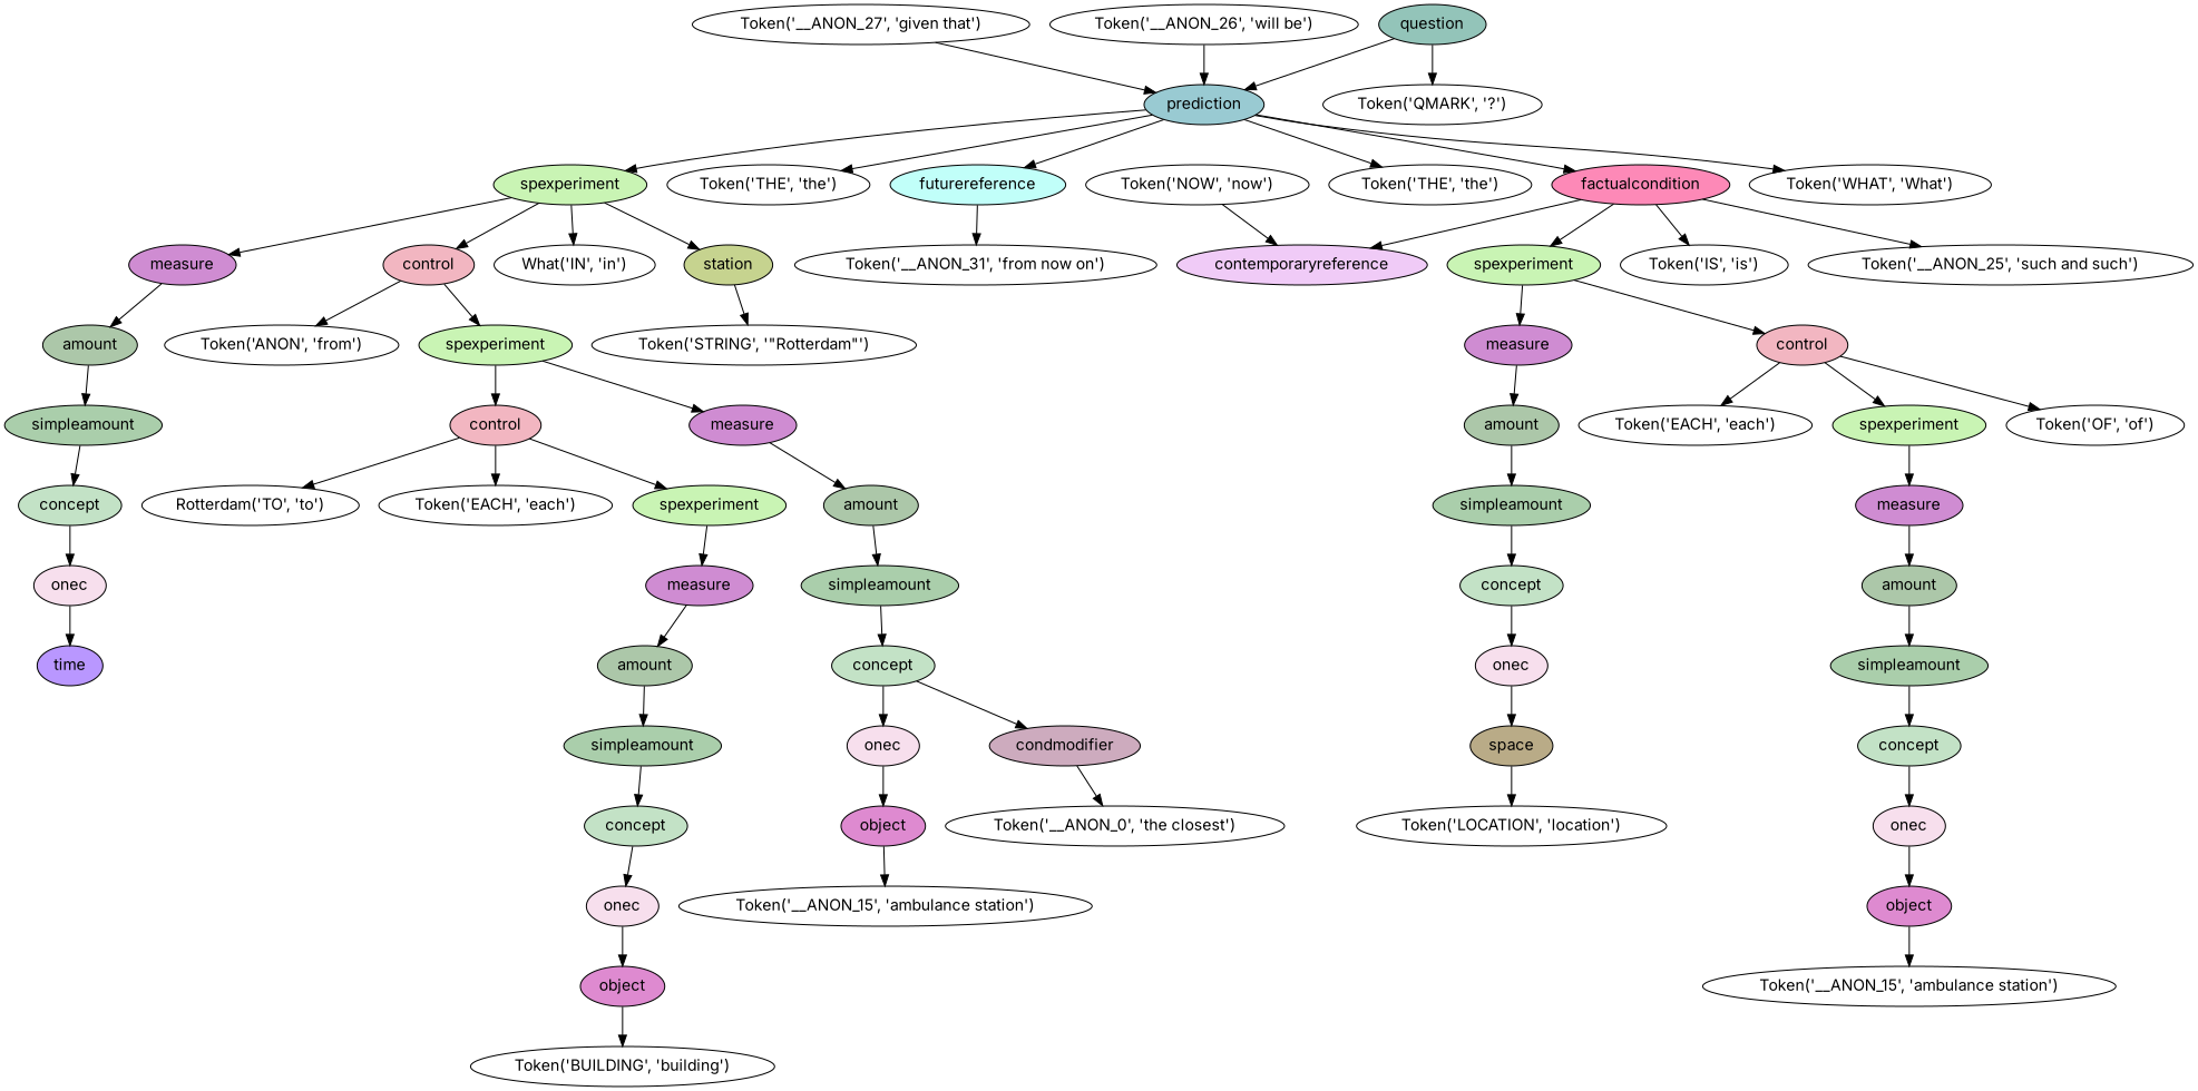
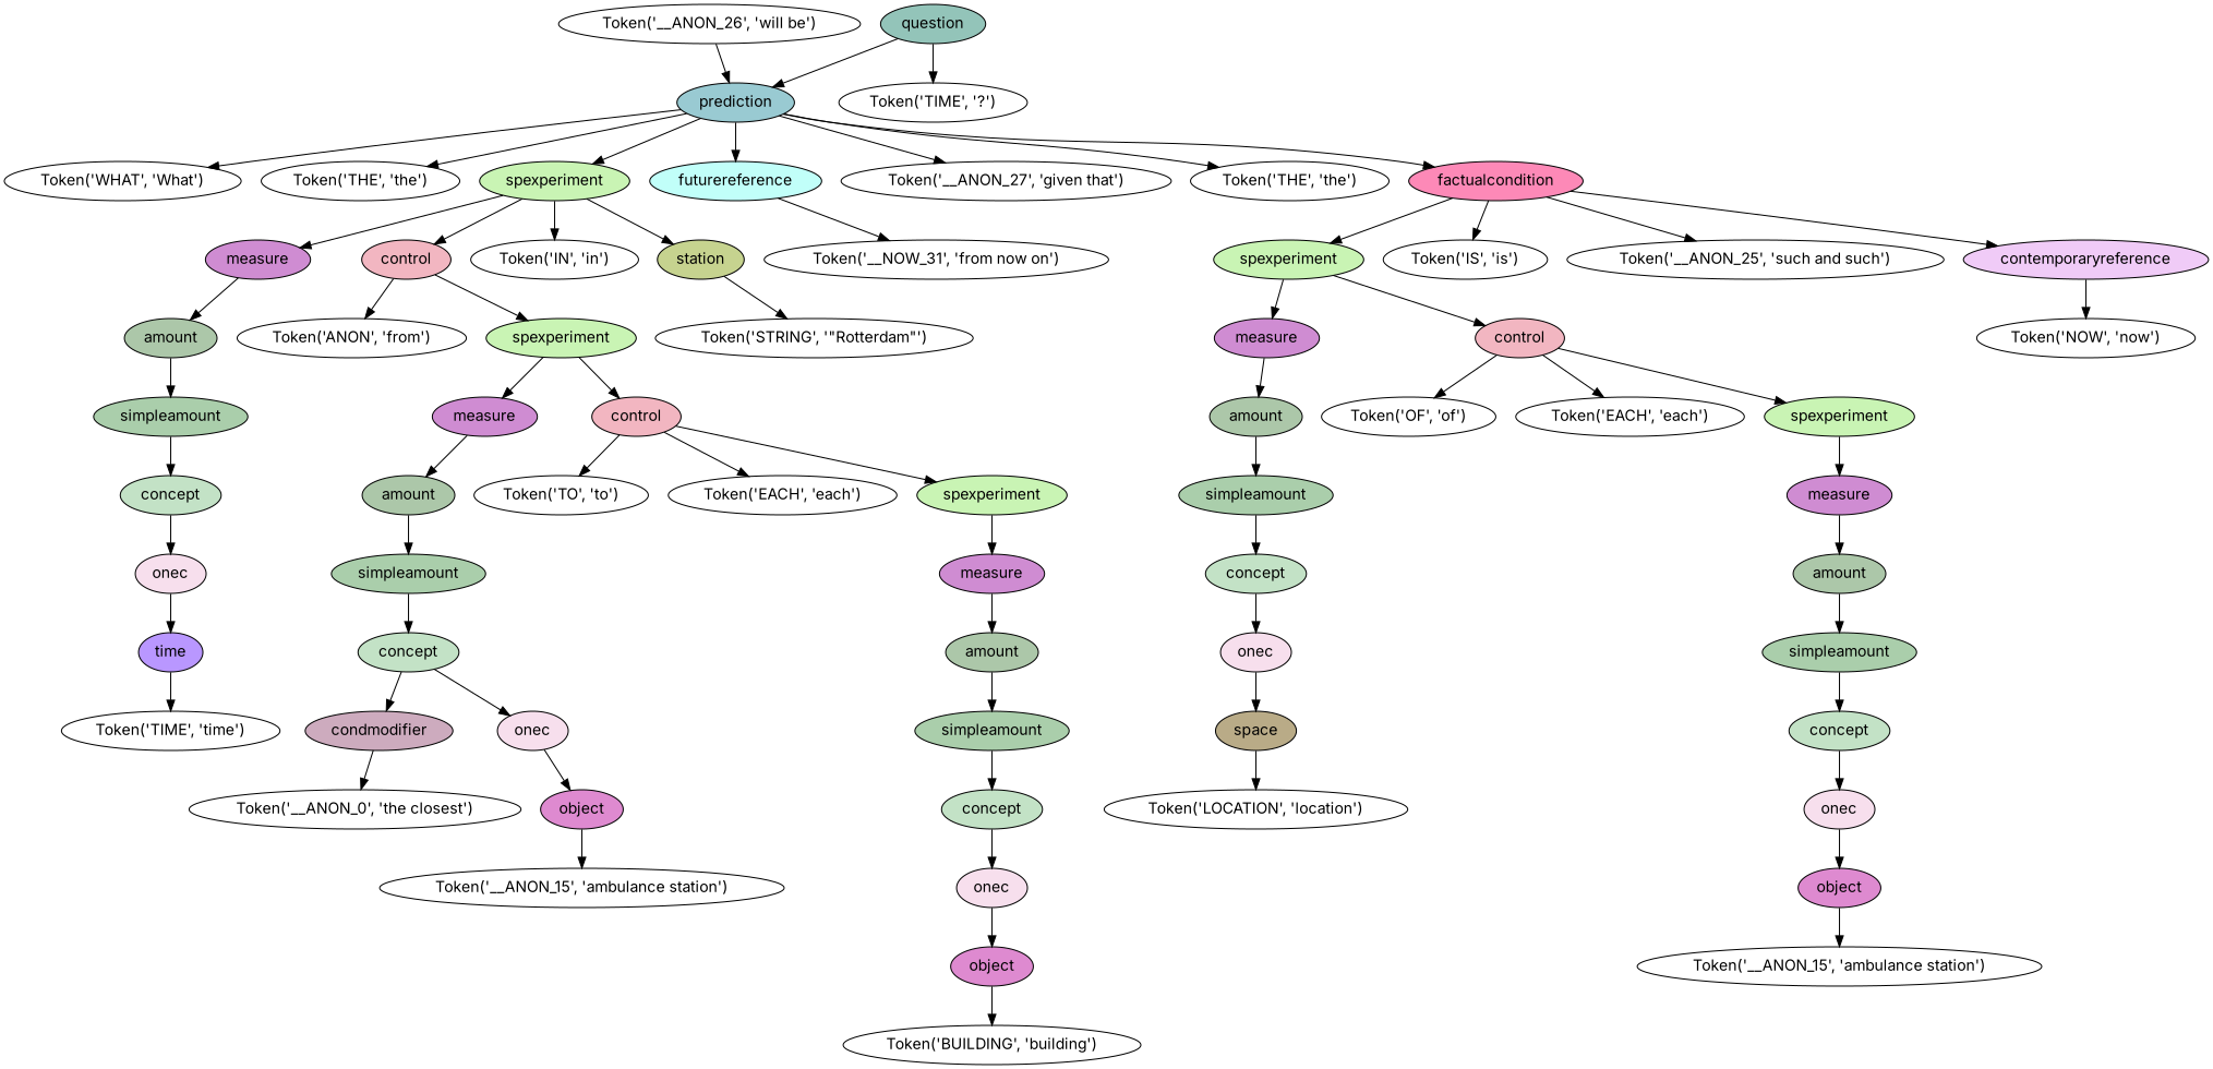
  digraph {
    fontname=Inter
    rankdir=TB
    node [fontname=Inter style=filled]
    edge [fontname=Inter]
    n1 [label="Token('WHAT', 'What')" style=""]
    n2 [label="Token('__ANON_26', 'will be')" style=""]
    n3 [fillcolor="#99cad2" label=prediction]
    n4 [label="Token('THE', 'the')" style=""]
+   n5 [label="Token('TIME', 'time')" style=""]
    n6 [fillcolor="#b997ff" label=time]
    n7 [fillcolor="#f7dfed" label=onec]
    n8 [fillcolor="#c3e2c6" label=concept]
    n9 [fillcolor="#aaceab" label=simpleamount]
    n10 [fillcolor="#acc7a9" label=amount]
    n11 [fillcolor="#cf8cd2" label=measure]
    n12 [label="Token('ANON', 'from')" style=""]
    n13 [label="Token('__ANON_0', 'the closest')" style=""]
    n14 [fillcolor="#cdabbe" label=condmodifier]
    n15 [label="Token('__ANON_15', 'ambulance station')" style=""]
    n16 [fillcolor="#de8ad0" label=object]
    n17 [fillcolor="#f7dfed" label=onec]
    n18 [fillcolor="#c3e2c6" label=concept]
    n19 [fillcolor="#aaceab" label=simpleamount]
    n20 [fillcolor="#acc7a9" label=amount]
    n21 [fillcolor="#cf8cd2" label=measure]
-   n22 [label="Rotterdam('TO', 'to')" style=""]
+   n22 [label="Token('TO', 'to')" style=""]
    n23 [label="Token('EACH', 'each')" style=""]
    n24 [label="Token('BUILDING', 'building')" style=""]
    n25 [fillcolor="#de8ad0" label=object]
    n26 [fillcolor="#f7dfed" label=onec]
    n27 [fillcolor="#c3e2c6" label=concept]
    n28 [fillcolor="#aaceab" label=simpleamount]
    n29 [fillcolor="#acc7a9" label=amount]
    n30 [fillcolor="#cf8cd2" label=measure]
    n31 [fillcolor="#c9f4b4" label=spexperiment]
    n32 [fillcolor="#f2b6c1" label=control]
    n33 [fillcolor="#c9f4b4" label=spexperiment]
    n34 [fillcolor="#f2b6c1" label=control]
-   n35 [label="What('IN', 'in')" style=""]
+   n35 [label="Token('IN', 'in')" style=""]
    n36 [label="Token('STRING', '\"Rotterdam\"')" style=""]
    n37 [fillcolor="#c6d38f" label=station]
    n38 [fillcolor="#c9f4b4" label=spexperiment]
-   n39 [label="Token('__ANON_31', 'from now on')" style=""]
+   n39 [label="Token('__NOW_31', 'from now on')" style=""]
    n40 [fillcolor="#c1fff9" label=futurereference]
    n41 [label="Token('__ANON_27', 'given that')" style=""]
    n42 [label="Token('THE', 'the')" style=""]
    n43 [label="Token('LOCATION', 'location')" style=""]
    n44 [fillcolor="#b9ab87" label=space]
    n45 [fillcolor="#f7dfed" label=onec]
    n46 [fillcolor="#c3e2c6" label=concept]
    n47 [fillcolor="#aaceab" label=simpleamount]
    n48 [fillcolor="#acc7a9" label=amount]
    n49 [fillcolor="#cf8cd2" label=measure]
    n50 [label="Token('OF', 'of')" style=""]
    n51 [label="Token('EACH', 'each')" style=""]
    n52 [label="Token('__ANON_15', 'ambulance station')" style=""]
    n53 [fillcolor="#de8ad0" label=object]
    n54 [fillcolor="#f7dfed" label=onec]
    n55 [fillcolor="#c3e2c6" label=concept]
    n56 [fillcolor="#aaceab" label=simpleamount]
    n57 [fillcolor="#acc7a9" label=amount]
    n58 [fillcolor="#cf8cd2" label=measure]
    n59 [fillcolor="#c9f4b4" label=spexperiment]
    n60 [fillcolor="#f2b6c1" label=control]
    n61 [fillcolor="#c9f4b4" label=spexperiment]
    n62 [label="Token('IS', 'is')" style=""]
    n63 [label="Token('__ANON_25', 'such and such')" style=""]
    n64 [label="Token('NOW', 'now')" style=""]
    n65 [fillcolor="#f0cbf7" label=contemporaryreference]
    n66 [fillcolor="#fd89b7" label=factualcondition]
-   n67 [label="Token('QMARK', '?')" style=""]
+   n67 [label="Token('TIME', '?')" style=""]
    n68 [fillcolor="#93c4b9" label=question]
    n2 -> n3
    n3 -> n1
    n3 -> n4
    n3 -> n38
    n3 -> n40
-   n41 -> n3
+   n3 -> n41
    n3 -> n42
    n3 -> n66
+   n6 -> n5
    n7 -> n6
    n8 -> n7
    n9 -> n8
    n10 -> n9
    n11 -> n10
    n14 -> n13
    n16 -> n15
    n17 -> n16
    n18 -> n14
    n18 -> n17
    n19 -> n18
    n20 -> n19
    n21 -> n20
    n25 -> n24
    n26 -> n25
    n27 -> n26
    n28 -> n27
    n29 -> n28
    n30 -> n29
    n31 -> n30
    n32 -> n22
    n32 -> n23
    n32 -> n31
    n33 -> n21
    n33 -> n32
    n34 -> n12
    n34 -> n33
    n37 -> n36
    n38 -> n11
    n38 -> n34
    n38 -> n35
    n38 -> n37
    n40 -> n39
    n44 -> n43
    n45 -> n44
    n46 -> n45
    n47 -> n46
    n48 -> n47
    n49 -> n48
    n53 -> n52
    n54 -> n53
    n55 -> n54
    n56 -> n55
    n57 -> n56
    n58 -> n57
    n59 -> n58
    n60 -> n50
    n60 -> n51
    n60 -> n59
    n61 -> n49
    n61 -> n60
-   n64 -> n65
+   n65 -> n64
    n66 -> n61
    n66 -> n62
    n66 -> n63
    n66 -> n65
    n68 -> n3
    n68 -> n67
  }
